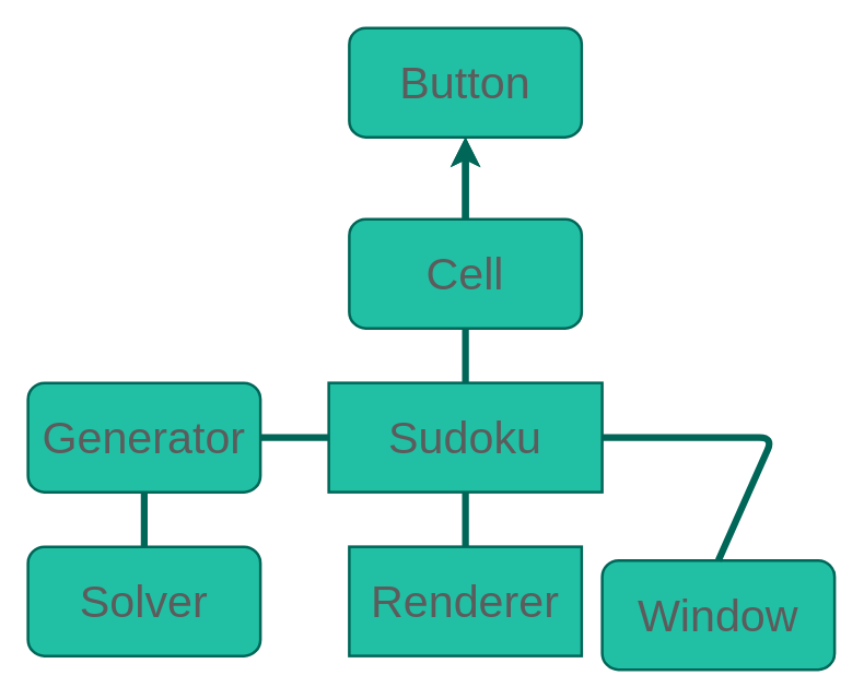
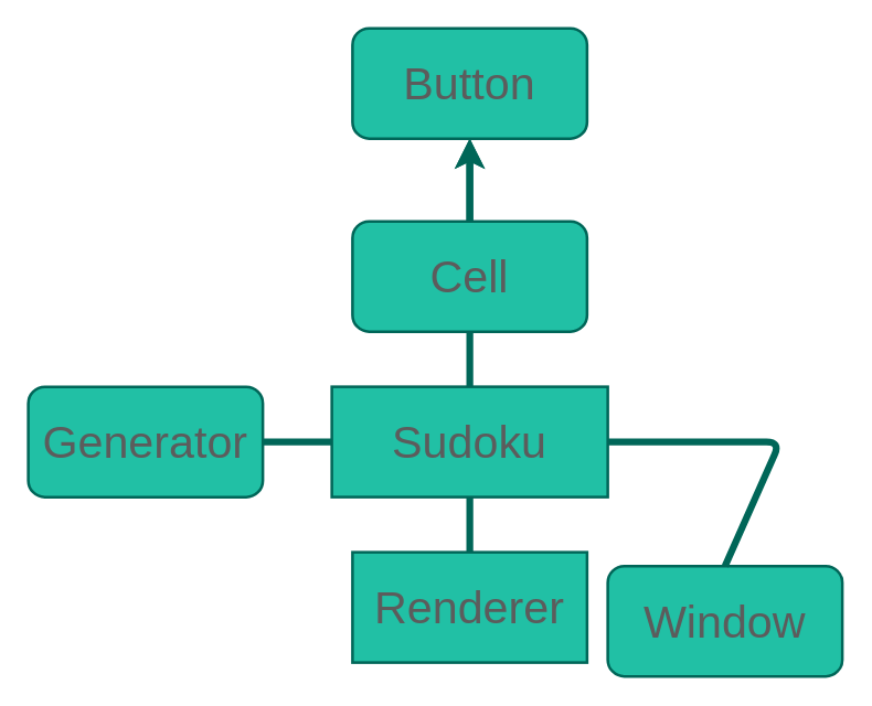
  <mxCell id="0" />
  <mxCell id="1" parent="0" />
  <mxCell id="2" value="Sudoku" style="rounded=0;whiteSpace=wrap;html=1;strokeWidth=2;fontSize=33;fillColor=#21C0A5;strokeColor=#006658;fontColor=#5C5C5C;" vertex="1" parent="1"><mxGeometry x="240" y="280" width="200" height="80" as="geometry" /></mxCell>
  <mxCell id="3" value="Generator" style="rounded=1;whiteSpace=wrap;html=1;strokeWidth=2;fontSize=33;fillColor=#21C0A5;strokeColor=#006658;fontColor=#5C5C5C;" vertex="1" parent="1"><mxGeometry x="20" y="280" width="170" height="80" as="geometry" /></mxCell>
- <mxCell id="4" value="Solver" style="rounded=1;whiteSpace=wrap;html=1;strokeWidth=2;fontSize=33;fillColor=#21C0A5;strokeColor=#006658;fontColor=#5C5C5C;" vertex="1" parent="1"><mxGeometry x="20" y="400" width="170" height="80" as="geometry" /></mxCell>
- <mxCell id="5" value="" style="endArrow=none;html=1;strokeWidth=5;fontSize=33;entryX=0.5;entryY=1;entryDx=0;entryDy=0;exitX=0.5;exitY=0;exitDx=0;exitDy=0;strokeColor=#006658;fontColor=#5C5C5C;" edge="1" parent="1" source="4" target="3"><mxGeometry width="50" height="50" relative="1" as="geometry"><mxPoint x="75" y="430" as="sourcePoint" /><mxPoint x="120" y="390" as="targetPoint" /></mxGeometry></mxCell>
  <mxCell id="6" value="" style="endArrow=none;html=1;strokeWidth=5;fontSize=33;exitX=0;exitY=0.5;exitDx=0;exitDy=0;strokeColor=#006658;fontColor=#5C5C5C;" edge="1" parent="1" source="2"><mxGeometry width="50" height="50" relative="1" as="geometry"><mxPoint x="190" y="360" as="sourcePoint" /><mxPoint x="190" y="320" as="targetPoint" /></mxGeometry></mxCell>
  <mxCell id="7" style="edgeStyle=orthogonalEdgeStyle;curved=0;rounded=1;sketch=0;orthogonalLoop=1;jettySize=auto;html=1;exitX=0.5;exitY=0;exitDx=0;exitDy=0;entryX=0.5;entryY=1;entryDx=0;entryDy=0;strokeColor=#006658;fillColor=#21C0A5;fontColor=#5C5C5C;strokeWidth=5;" edge="1" parent="1" source="9" target="10"><mxGeometry relative="1" as="geometry" /></mxCell>
  <mxCell id="8" value="" style="edgeStyle=orthogonalEdgeStyle;curved=0;rounded=1;sketch=0;orthogonalLoop=1;jettySize=auto;html=1;strokeColor=#006658;strokeWidth=5;fillColor=#21C0A5;fontColor=#5C5C5C;" edge="1" parent="1" source="9" target="10"><mxGeometry relative="1" as="geometry" /></mxCell>
  <mxCell id="9" value="Cell" style="rounded=1;whiteSpace=wrap;html=1;strokeWidth=2;fontSize=33;fillColor=#21C0A5;strokeColor=#006658;fontColor=#5C5C5C;" vertex="1" parent="1"><mxGeometry x="255" y="160" width="170" height="80" as="geometry" /></mxCell>
  <mxCell id="10" value="Button" style="rounded=1;whiteSpace=wrap;html=1;strokeWidth=2;fontSize=33;fillColor=#21C0A5;strokeColor=#006658;fontColor=#5C5C5C;" vertex="1" parent="1"><mxGeometry x="255" y="20" width="170" height="80" as="geometry" /></mxCell>
  <mxCell id="11" value="" style="endArrow=none;html=1;strokeWidth=5;fontSize=33;entryX=0.5;entryY=1;entryDx=0;entryDy=0;exitX=0.5;exitY=0;exitDx=0;exitDy=0;strokeColor=#006658;fontColor=#5C5C5C;" edge="1" parent="1"><mxGeometry width="50" height="50" relative="1" as="geometry"><mxPoint x="340" y="280" as="sourcePoint" /><mxPoint x="340" y="240" as="targetPoint" /></mxGeometry></mxCell>
  <mxCell id="12" value="Renderer" style="whiteSpace=wrap;html=1;strokeWidth=2;fontSize=33;fillColor=#21C0A5;strokeColor=#006658;fontColor=#5C5C5C;rounded=0;" vertex="1" parent="1"><mxGeometry x="255" y="400" width="170" height="80" as="geometry" /></mxCell>
  <mxCell id="13" value="Window" style="rounded=1;whiteSpace=wrap;html=1;strokeWidth=2;fontSize=33;fillColor=#21C0A5;strokeColor=#006658;fontColor=#5C5C5C;" vertex="1" parent="1"><mxGeometry x="440" y="410" width="170" height="80" as="geometry" /></mxCell>
  <mxCell id="14" value="" style="endArrow=none;html=1;strokeColor=#006658;strokeWidth=5;fillColor=#21C0A5;fontColor=#5C5C5C;exitX=0.5;exitY=0;exitDx=0;exitDy=0;" edge="1" parent="1" source="12"><mxGeometry width="50" height="50" relative="1" as="geometry"><mxPoint x="290" y="410" as="sourcePoint" /><mxPoint x="340" y="360" as="targetPoint" /></mxGeometry></mxCell>
  <mxCell id="15" value="" style="endArrow=none;html=1;strokeColor=#006658;strokeWidth=5;fillColor=#21C0A5;fontColor=#5C5C5C;entryX=0.5;entryY=0;entryDx=0;entryDy=0;" edge="1" parent="1" target="13"><mxGeometry width="50" height="50" relative="1" as="geometry"><mxPoint x="440" y="320" as="sourcePoint" /><mxPoint x="560" y="390" as="targetPoint" /><Array as="points"><mxPoint x="565" y="320" /></Array></mxGeometry></mxCell>
